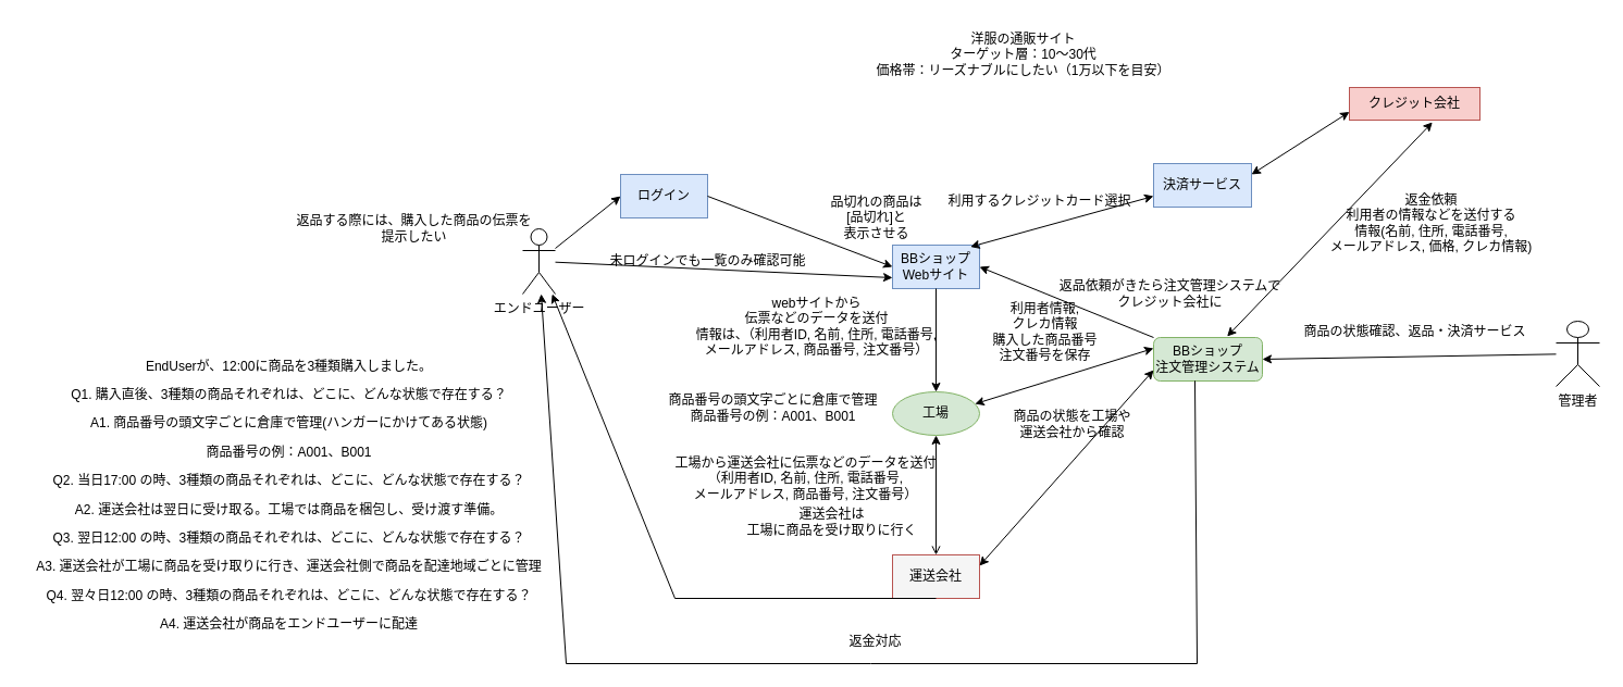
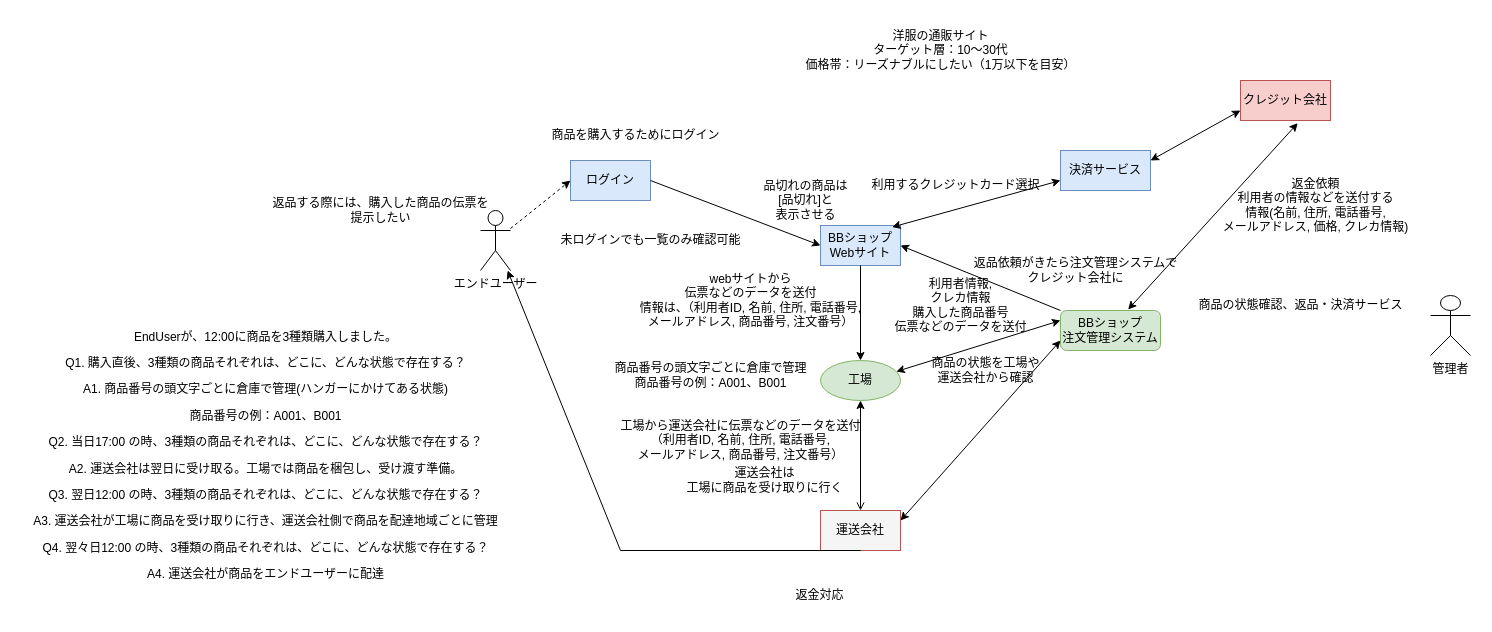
  <mxCell id="0" />
  <mxCell id="1" parent="0" />
  <mxCell id="2" value="エンドユーザー" style="shape=umlActor;verticalLabelPosition=bottom;verticalAlign=top;html=1;outlineConnect=0;" parent="1" vertex="1"><mxGeometry x="480" y="210" width="30" height="60" as="geometry" /></mxCell>
  <mxCell id="3" value="管理者" style="shape=umlActor;verticalLabelPosition=bottom;verticalAlign=top;html=1;outlineConnect=0;" parent="1" vertex="1"><mxGeometry x="1430" y="295" width="40" height="60" as="geometry" /></mxCell>
  <mxCell id="4" value="ログイン" style="rounded=0;whiteSpace=wrap;html=1;fillColor=#dae8fc;strokeColor=#6c8ebf;" parent="1" vertex="1"><mxGeometry x="570" y="160" width="80" height="40" as="geometry" /></mxCell>
- <mxCell id="5" value="" style="endArrow=classic;html=1;rounded=0;entryX=0;entryY=0.5;entryDx=0;entryDy=0;" parent="1" source="2" target="4" edge="1"><mxGeometry width="50" height="50" relative="1" as="geometry"><mxPoint x="830" y="380" as="sourcePoint" /><mxPoint x="880" y="330" as="targetPoint" /></mxGeometry></mxCell>
+ <mxCell id="5" value="" style="endArrow=classic;html=1;rounded=0;entryX=0;entryY=0.5;entryDx=0;entryDy=0;dashed=1;" parent="1" source="2" target="4" edge="1"><mxGeometry width="50" height="50" relative="1" as="geometry"><mxPoint x="830" y="380" as="sourcePoint" /><mxPoint x="880" y="330" as="targetPoint" /></mxGeometry></mxCell>
  <mxCell id="6" value="" style="endArrow=classic;html=1;rounded=0;entryX=0;entryY=0.5;entryDx=0;entryDy=0;exitX=1;exitY=0.5;exitDx=0;exitDy=0;" parent="1" source="4" target="7" edge="1"><mxGeometry width="50" height="50" relative="1" as="geometry"><mxPoint x="760" y="284" as="sourcePoint" /><mxPoint x="860" y="180" as="targetPoint" /></mxGeometry></mxCell>
  <mxCell id="7" value="BBショップ&lt;br&gt;Webサイト" style="rounded=0;whiteSpace=wrap;html=1;fillColor=#dae8fc;strokeColor=#6c8ebf;" parent="1" vertex="1"><mxGeometry x="820" y="225" width="80" height="40" as="geometry" /></mxCell>
- <mxCell id="9" value="" style="endArrow=classic;html=1;rounded=0;entryX=0;entryY=0.75;entryDx=0;entryDy=0;" parent="1" source="2" target="7" edge="1"><mxGeometry width="50" height="50" relative="1" as="geometry"><mxPoint x="620" y="331" as="sourcePoint" /><mxPoint x="710" y="280" as="targetPoint" /></mxGeometry></mxCell>
+ <mxCell id="8" value="商品を購入するためにログイン" style="text;html=1;align=center;verticalAlign=middle;resizable=0;points=[];autosize=1;strokeColor=none;fillColor=none;" parent="1" vertex="1"><mxGeometry x="540" y="120" width="190" height="30" as="geometry" /></mxCell>
  <mxCell id="10" value="未ログインでも一覧のみ確認可能" style="text;html=1;align=center;verticalAlign=middle;resizable=0;points=[];autosize=1;strokeColor=none;fillColor=none;" parent="1" vertex="1"><mxGeometry x="550" y="225" width="200" height="30" as="geometry" /></mxCell>
  <mxCell id="11" value="BBショップ&lt;br&gt;注文管理システム" style="whiteSpace=wrap;html=1;fillColor=#d5e8d4;strokeColor=#82b366;rounded=1;" parent="1" vertex="1"><mxGeometry x="1060" y="310" width="100" height="40" as="geometry" /></mxCell>
- <mxCell id="12" value="" style="endArrow=classic;html=1;rounded=0;entryX=1;entryY=0.5;entryDx=0;entryDy=0;" parent="1" source="3" target="11" edge="1"><mxGeometry width="50" height="50" relative="1" as="geometry"><mxPoint x="1090" y="230" as="sourcePoint" /><mxPoint x="1200" y="295" as="targetPoint" /></mxGeometry></mxCell>
  <mxCell id="13" value="商品の状態確認、返品・決済サービス" style="text;html=1;align=center;verticalAlign=middle;resizable=0;points=[];autosize=1;strokeColor=none;fillColor=none;" parent="1" vertex="1"><mxGeometry x="1180" y="290" width="240" height="30" as="geometry" /></mxCell>
  <mxCell id="14" value="工場" style="ellipse;whiteSpace=wrap;html=1;fillColor=#d5e8d4;strokeColor=#82b366;" parent="1" vertex="1"><mxGeometry x="820" y="360" width="80" height="40" as="geometry" /></mxCell>
  <mxCell id="15" value="運送会社" style="rounded=0;whiteSpace=wrap;html=1;fillColor=#f5f5f5;strokeColor=#b85450;" parent="1" vertex="1"><mxGeometry x="820" y="510" width="80" height="40" as="geometry" /></mxCell>
  <mxCell id="16" value="" style="endArrow=none;startArrow=classic;html=1;rounded=0;exitX=1;exitY=0.5;exitDx=0;exitDy=0;entryX=0;entryY=0;entryDx=0;entryDy=0;" parent="1" source="7" target="11" edge="1"><mxGeometry width="50" height="50" relative="1" as="geometry"><mxPoint x="980" y="350" as="sourcePoint" /><mxPoint x="1030" y="280" as="targetPoint" /></mxGeometry></mxCell>
  <mxCell id="17" value="" style="endArrow=classic;startArrow=classic;html=1;rounded=0;exitX=1;exitY=0.25;exitDx=0;exitDy=0;entryX=0;entryY=0.25;entryDx=0;entryDy=0;" parent="1" source="14" target="11" edge="1"><mxGeometry width="50" height="50" relative="1" as="geometry"><mxPoint x="1010" y="450" as="sourcePoint" /><mxPoint x="1170" y="515" as="targetPoint" /></mxGeometry></mxCell>
  <mxCell id="18" value="" style="endArrow=classic;startArrow=classic;html=1;rounded=0;exitX=1;exitY=0.25;exitDx=0;exitDy=0;entryX=0;entryY=0.75;entryDx=0;entryDy=0;" parent="1" source="15" target="11" edge="1"><mxGeometry width="50" height="50" relative="1" as="geometry"><mxPoint x="990" y="490" as="sourcePoint" /><mxPoint x="1150" y="420" as="targetPoint" /></mxGeometry></mxCell>
- <mxCell id="19" value="商品の状態を工場や&lt;br&gt;運送会社から確認" style="text;html=1;align=center;verticalAlign=middle;resizable=0;points=[];autosize=1;strokeColor=none;fillColor=none;" parent="1" vertex="1"><mxGeometry x="920" y="370" width="130" height="40" as="geometry" /></mxCell>
+ <mxCell id="19" value="商品の状態を工場や&lt;br&gt;運送会社から確認" style="text;html=1;align=center;verticalAlign=middle;resizable=0;points=[];autosize=1;strokeColor=none;fillColor=none;" parent="1" vertex="1"><mxGeometry x="920" y="350" width="130" height="40" as="geometry" /></mxCell>
  <mxCell id="20" value="" style="endArrow=classic;html=1;rounded=0;exitX=0.5;exitY=1;exitDx=0;exitDy=0;entryX=0.5;entryY=0;entryDx=0;entryDy=0;" parent="1" source="7" target="14" edge="1"><mxGeometry width="50" height="50" relative="1" as="geometry"><mxPoint x="980" y="390" as="sourcePoint" /><mxPoint x="1030" y="340" as="targetPoint" /></mxGeometry></mxCell>
  <mxCell id="21" value="" style="endArrow=open;startArrow=classic;html=1;rounded=0;exitX=0.5;exitY=1;exitDx=0;exitDy=0;" parent="1" source="14" target="15" edge="1"><mxGeometry width="50" height="50" relative="1" as="geometry"><mxPoint x="980" y="390" as="sourcePoint" /><mxPoint x="1030" y="340" as="targetPoint" /></mxGeometry></mxCell>
  <mxCell id="22" value="webサイトから&lt;br&gt;伝票などのデータを送付&lt;br&gt;情報は、（利用者ID, 名前, 住所, 電話番号, &lt;br&gt;メールアドレス, 商品番号, 注文番号）" style="text;html=1;align=center;verticalAlign=middle;resizable=0;points=[];autosize=1;strokeColor=none;fillColor=none;" parent="1" vertex="1"><mxGeometry x="630" y="265" width="240" height="70" as="geometry" /></mxCell>
  <mxCell id="23" value="洋服の通販サイト&lt;br&gt;ターゲット層：10～30代&lt;br&gt;価格帯：リーズナブルにしたい（1万以下を目安）" style="text;html=1;align=center;verticalAlign=middle;resizable=0;points=[];autosize=1;strokeColor=none;fillColor=none;" parent="1" vertex="1"><mxGeometry x="795" y="20" width="290" height="60" as="geometry" /></mxCell>
  <mxCell id="24" value="工場から運送会社に伝票などのデータを送付&lt;br&gt;（利用者ID, 名前, 住所, 電話番号,&lt;br&gt;メールアドレス, 商品番号, 注文番号）" style="text;html=1;align=center;verticalAlign=middle;resizable=0;points=[];autosize=1;strokeColor=none;fillColor=none;" parent="1" vertex="1"><mxGeometry x="610" y="410" width="260" height="60" as="geometry" /></mxCell>
- <mxCell id="25" value="クレジット会社" style="rounded=0;whiteSpace=wrap;html=1;fillColor=#f8cecc;strokeColor=#b85450;" parent="1" vertex="1"><mxGeometry x="1240" y="80" width="120" height="30" as="geometry" /></mxCell>
+ <mxCell id="25" value="クレジット会社" style="rounded=0;whiteSpace=wrap;html=1;fillColor=#f8cecc;strokeColor=#b85450;" parent="1" vertex="1"><mxGeometry x="1240" y="80" width="90" height="40" as="geometry" /></mxCell>
  <mxCell id="26" value="返品依頼がきたら注文管理システムで&lt;br&gt;クレジット会社に" style="text;html=1;align=center;verticalAlign=middle;resizable=0;points=[];autosize=1;strokeColor=none;fillColor=none;" parent="1" vertex="1"><mxGeometry x="960" y="250" width="230" height="40" as="geometry" /></mxCell>
  <mxCell id="27" value="決済サービス" style="rounded=0;whiteSpace=wrap;html=1;fillColor=#dae8fc;strokeColor=#6c8ebf;" parent="1" vertex="1"><mxGeometry x="1060" y="150" width="90" height="40" as="geometry" /></mxCell>
  <mxCell id="28" value="" style="endArrow=classic;startArrow=classic;html=1;rounded=0;entryX=0;entryY=0.75;entryDx=0;entryDy=0;exitX=0.895;exitY=0.04;exitDx=0;exitDy=0;exitPerimeter=0;" parent="1" source="7" target="27" edge="1"><mxGeometry width="50" height="50" relative="1" as="geometry"><mxPoint x="870" y="210" as="sourcePoint" /><mxPoint x="920" y="160" as="targetPoint" /></mxGeometry></mxCell>
  <mxCell id="29" value="利用するクレジットカード選択" style="text;html=1;align=center;verticalAlign=middle;resizable=0;points=[];autosize=1;strokeColor=none;fillColor=none;" parent="1" vertex="1"><mxGeometry x="860" y="170" width="190" height="30" as="geometry" /></mxCell>
  <mxCell id="30" value="" style="endArrow=classic;startArrow=classic;html=1;rounded=0;entryX=0;entryY=0.75;entryDx=0;entryDy=0;exitX=1;exitY=0.25;exitDx=0;exitDy=0;" parent="1" source="27" target="25" edge="1"><mxGeometry width="50" height="50" relative="1" as="geometry"><mxPoint x="1180" y="237" as="sourcePoint" /><mxPoint x="1278" y="170" as="targetPoint" /></mxGeometry></mxCell>
  <mxCell id="31" value="" style="endArrow=classic;startArrow=classic;html=1;rounded=0;entryX=0.636;entryY=1.065;entryDx=0;entryDy=0;entryPerimeter=0;exitX=0.676;exitY=-0.025;exitDx=0;exitDy=0;exitPerimeter=0;" parent="1" source="11" target="25" edge="1"><mxGeometry width="50" height="50" relative="1" as="geometry"><mxPoint x="890" y="320" as="sourcePoint" /><mxPoint x="940" y="270" as="targetPoint" /></mxGeometry></mxCell>
  <mxCell id="32" value="返金依頼&lt;br&gt;利用者の情報などを送付する&lt;br&gt;情報(名前, 住所, 電話番号,&lt;br&gt;メールアドレス, 価格, クレカ情報)" style="text;html=1;align=center;verticalAlign=middle;resizable=0;points=[];autosize=1;strokeColor=none;fillColor=none;" parent="1" vertex="1"><mxGeometry x="1210" y="170" width="210" height="70" as="geometry" /></mxCell>
- <mxCell id="33" value="" style="endArrow=classic;html=1;rounded=0;exitX=0.38;exitY=0.995;exitDx=0;exitDy=0;exitPerimeter=0;" parent="1" source="11" target="2" edge="1"><mxGeometry width="50" height="50" relative="1" as="geometry"><mxPoint x="1320" y="460" as="sourcePoint" /><mxPoint x="500" y="310" as="targetPoint" /><Array as="points"><mxPoint x="1100" y="610" /><mxPoint x="800" y="610" /><mxPoint x="520" y="610" /></Array></mxGeometry></mxCell>
- <mxCell id="34" value="返金対応" style="text;html=1;align=center;verticalAlign=middle;resizable=0;points=[];autosize=1;strokeColor=none;fillColor=none;" parent="1" vertex="1"><mxGeometry x="769" y="575" width="70" height="30" as="geometry" /></mxCell>
+ <mxCell id="34" value="返金対応" style="text;html=1;align=center;verticalAlign=middle;resizable=0;points=[];autosize=1;strokeColor=none;fillColor=none;" parent="1" vertex="1"><mxGeometry x="784" y="580" width="70" height="30" as="geometry" /></mxCell>
  <mxCell id="35" value="運送会社は&lt;br&gt;工場に商品を受け取りに行く" style="text;html=1;align=center;verticalAlign=middle;resizable=0;points=[];autosize=1;strokeColor=none;fillColor=none;" parent="1" vertex="1"><mxGeometry x="674" y="460" width="180" height="40" as="geometry" /></mxCell>
  <mxCell id="36" value="商品番号の頭文字ごとに倉庫で管理&lt;br&gt;商品番号の例：A001、B001" style="text;html=1;align=center;verticalAlign=middle;resizable=0;points=[];autosize=1;strokeColor=none;fillColor=none;" parent="1" vertex="1"><mxGeometry x="600" y="355" width="220" height="40" as="geometry" /></mxCell>
- <mxCell id="37" value="利用者情報,&lt;br&gt;クレカ情報&lt;br&gt;購入した商品番号&lt;br&gt;注文番号を保存" style="text;html=1;align=center;verticalAlign=middle;resizable=0;points=[];autosize=1;strokeColor=none;fillColor=none;" parent="1" vertex="1"><mxGeometry x="900" y="270" width="120" height="70" as="geometry" /></mxCell>
+ <mxCell id="37" value="利用者情報,&lt;br&gt;クレカ情報&lt;br&gt;購入した商品番号&lt;br&gt;伝票などのデータを送付" style="text;html=1;align=center;verticalAlign=middle;resizable=0;points=[];autosize=1;strokeColor=none;fillColor=none;" parent="1" vertex="1"><mxGeometry x="900" y="270" width="120" height="70" as="geometry" /></mxCell>
  <mxCell id="38" value="返品する際には、購入した商品の伝票を&lt;br&gt;提示したい" style="text;html=1;align=center;verticalAlign=middle;resizable=0;points=[];autosize=1;strokeColor=none;fillColor=none;" parent="1" vertex="1"><mxGeometry x="260" y="190" width="240" height="40" as="geometry" /></mxCell>
  <mxCell id="39" value="" style="endArrow=classic;html=1;rounded=0;exitX=0.5;exitY=1;exitDx=0;exitDy=0;" parent="1" source="15" target="2" edge="1"><mxGeometry width="50" height="50" relative="1" as="geometry"><mxPoint x="590" y="570" as="sourcePoint" /><mxPoint x="730" y="635" as="targetPoint" /><Array as="points"><mxPoint x="620" y="550" /></Array></mxGeometry></mxCell>
  <mxCell id="40" value="&lt;span data-teams=&quot;true&quot;&gt;&lt;p&gt;EndUserが、12:00に商品を3種類購入しました。&lt;/p&gt;&lt;p&gt;Q1. 購入直後、3種類の商品それぞれは、どこに、どんな状態で存在する？&lt;/p&gt;&lt;p&gt;A1.&amp;nbsp;&lt;span style=&quot;background-color: transparent; color: light-dark(rgb(0, 0, 0), rgb(255, 255, 255));&quot;&gt;商品番号の頭文字ごとに倉庫で管理(ハンガーにかけてある状態)&lt;/span&gt;&lt;/p&gt;商品番号の例：A001、B001&lt;p&gt;Q2. 当日17:00 の時、3種類の商品それぞれは、どこに、どんな状態で存在する？&lt;/p&gt;&lt;p&gt;A2. 運送会社は翌日に受け取る。工場では商品を梱包し、受け渡す準備。&lt;/p&gt;&lt;p&gt;Q3. 翌日12:00 の時、3種類の商品それぞれは、どこに、どんな状態で存在する？&lt;/p&gt;&lt;p&gt;A3. 運送会社が工場に商品を受け取りに行き、運送会社側で商品を配達地域ごとに管理&lt;/p&gt;&lt;p&gt;Q4. 翌々日12:00 の時、3種類の商品それぞれは、どこに、どんな状態で存在する？&lt;/p&gt;&lt;p&gt;A4. 運送会社が商品をエンドユーザーに配達&lt;/p&gt;&lt;/span&gt;" style="text;html=1;align=center;verticalAlign=middle;resizable=0;points=[];autosize=1;strokeColor=none;fillColor=none;" parent="1" vertex="1"><mxGeometry x="20" y="310" width="490" height="290" as="geometry" /></mxCell>
  <mxCell id="41" value="品切れの商品は&lt;br&gt;[品切れ]と&lt;br&gt;表示させる" style="text;html=1;align=center;verticalAlign=middle;resizable=0;points=[];autosize=1;strokeColor=none;fillColor=none;" parent="1" vertex="1"><mxGeometry x="750" y="170" width="110" height="60" as="geometry" /></mxCell>
